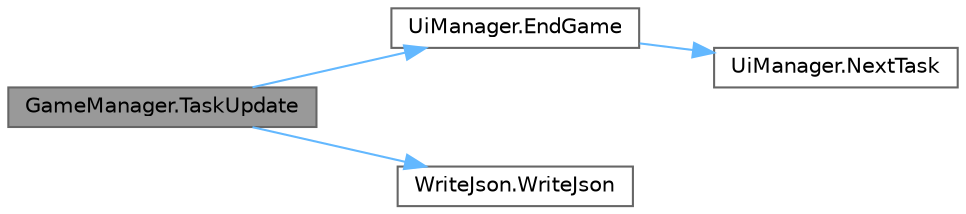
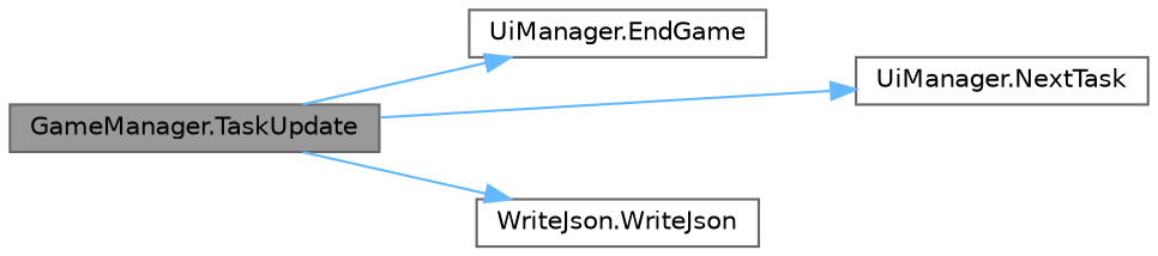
  digraph {
    rankdir=LR
    node [color=grey40 fillcolor=white fontname=Helvetica fontsize=10 shape=box style=filled]
    edge [color=steelblue1 fontname=Helvetica fontsize=10 labelfontname=Helvetica labelfontsize=10 style=solid]
    n1 [color=gray40 fillcolor=grey60 fontcolor=black height=0.2 label="GameManager.TaskUpdate" width=0.4]
    n2 [height=0.2 label="UiManager.EndGame" width=0.4]
    n3 [height=0.2 label="UiManager.NextTask" width=0.4]
    n4 [height=0.2 label="WriteJson.WriteJson" width=0.4]
    n1 -> n2
-   n2 -> n3
+   n1 -> n3
    n1 -> n4
  }
